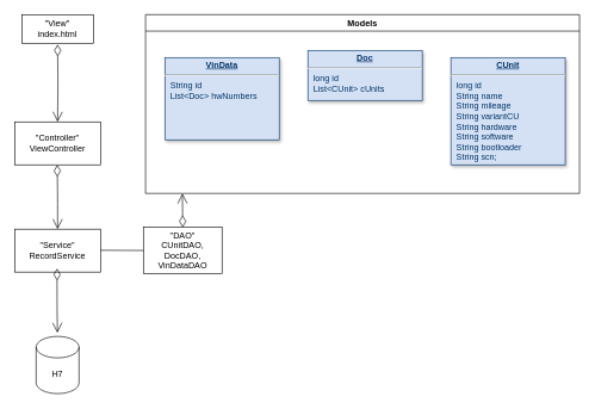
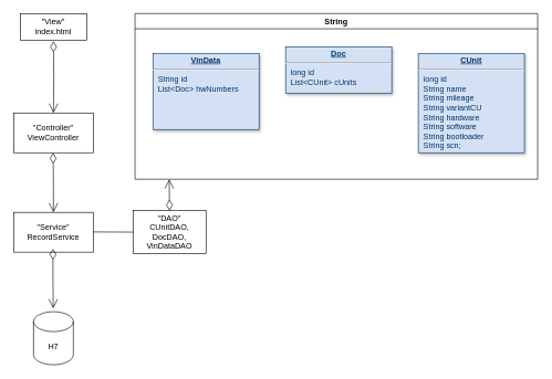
  <mxCell id="0" />
  <mxCell id="1" parent="0" />
  <mxCell id="2" value="" style="endArrow=open;endSize=12;startArrow=diamondThin;startSize=14;startFill=0;edgeStyle=orthogonalEdgeStyle;exitX=0.5;exitY=0;exitDx=0;exitDy=0;" parent="1" source="9" edge="1"><mxGeometry x="1119.36" y="540" as="geometry"><mxPoint x="254.5" y="360" as="sourcePoint" /><mxPoint x="254.5" y="270" as="targetPoint" /></mxGeometry></mxCell>
  <mxCell id="3" value="" style="endArrow=open;endSize=12;startArrow=diamondThin;startSize=14;startFill=0;edgeStyle=orthogonalEdgeStyle" parent="1" edge="1"><mxGeometry x="519.36" y="200" as="geometry"><mxPoint x="79.5" y="230" as="sourcePoint" /><mxPoint x="80" y="320" as="targetPoint" /></mxGeometry></mxCell>
  <mxCell id="4" value="" style="endArrow=open;endSize=12;startArrow=diamondThin;startSize=14;startFill=0;edgeStyle=orthogonalEdgeStyle" parent="1" target="6" edge="1"><mxGeometry x="620" y="340" as="geometry"><mxPoint x="80" y="61.64" as="sourcePoint" /><mxPoint x="80" y="165" as="targetPoint" /></mxGeometry></mxCell>
  <mxCell id="5" value="&quot;View&quot;&lt;br&gt;index.html" style="whiteSpace=wrap;html=1;align=center;" vertex="1" parent="1"><mxGeometry x="30" y="20" width="100" height="40" as="geometry" /></mxCell>
  <mxCell id="6" value="&quot;Controller&quot;&lt;br&gt;ViewController" style="rounded=0;whiteSpace=wrap;html=1;" vertex="1" parent="1"><mxGeometry x="20" y="170" width="120" height="60" as="geometry" /></mxCell>
  <mxCell id="7" value="&quot;Service&quot;&lt;br&gt;RecordService" style="rounded=0;whiteSpace=wrap;html=1;" vertex="1" parent="1"><mxGeometry x="20" y="320" width="120" height="60" as="geometry" /></mxCell>
  <mxCell id="8" value="" style="endArrow=open;endFill=1;endSize=12;html=1;rounded=0;" edge="1" parent="1"><mxGeometry width="160" relative="1" as="geometry"><mxPoint x="140" y="349.5" as="sourcePoint" /><mxPoint x="230" y="350" as="targetPoint" /><Array as="points" /></mxGeometry></mxCell>
  <mxCell id="9" value="&quot;DAO&quot;&lt;br&gt;CUnitDAO,&lt;br&gt;DocDAO,&lt;br&gt;VinDataDAO" style="html=1;whiteSpace=wrap;" vertex="1" parent="1"><mxGeometry x="200" y="317.5" width="110" height="65" as="geometry" /></mxCell>
  <mxCell id="10" value="" style="endArrow=open;endSize=12;startArrow=diamondThin;startSize=14;startFill=0;edgeStyle=orthogonalEdgeStyle" edge="1" parent="1"><mxGeometry x="519.36" y="200" as="geometry"><mxPoint x="79.25" y="375" as="sourcePoint" /><mxPoint x="79.75" y="465" as="targetPoint" /><Array as="points"><mxPoint x="79.75" y="425" /><mxPoint x="80.75" y="425" /></Array></mxGeometry></mxCell>
  <mxCell id="11" value="H7" style="shape=cylinder3;whiteSpace=wrap;html=1;boundedLbl=1;backgroundOutline=1;size=15;" vertex="1" parent="1"><mxGeometry x="50" y="470" width="60" height="80" as="geometry" /></mxCell>
- <mxCell id="12" value="Models" style="swimlane;whiteSpace=wrap;html=1;" vertex="1" parent="1"><mxGeometry x="203" y="20" width="607" height="250" as="geometry" /></mxCell>
+ <mxCell id="12" value="String" style="swimlane;whiteSpace=wrap;html=1;" vertex="1" parent="1"><mxGeometry x="203" y="20" width="607" height="250" as="geometry" /></mxCell>
  <mxCell id="13" value="&lt;p style=&quot;margin: 0px; margin-top: 4px; text-align: center; text-decoration: underline;&quot;&gt;&lt;b&gt;VinData&lt;/b&gt;&lt;/p&gt;&lt;hr&gt;&lt;p style=&quot;margin: 0px; margin-left: 8px;&quot;&gt;String id&lt;/p&gt;&lt;p style=&quot;margin: 0px; margin-left: 8px;&quot;&gt;List&amp;lt;Doc&amp;gt; hwNumbers&lt;/p&gt;" style="verticalAlign=top;align=left;overflow=fill;fontSize=12;fontFamily=Helvetica;html=1;strokeColor=#003366;shadow=1;fillColor=#D4E1F5;fontColor=#003366" parent="12" vertex="1"><mxGeometry x="27" y="60" width="160" height="115" as="geometry" /></mxCell>
  <mxCell id="14" value="&lt;p style=&quot;margin: 0px; margin-top: 4px; text-align: center; text-decoration: underline;&quot;&gt;&lt;b&gt;Doc&lt;/b&gt;&lt;/p&gt;&lt;hr&gt;&lt;p style=&quot;margin: 0px; margin-left: 8px;&quot;&gt;long id&lt;/p&gt;&lt;p style=&quot;margin: 0px; margin-left: 8px;&quot;&gt;List&amp;lt;CUnit&amp;gt; cUnits&lt;/p&gt;&lt;p style=&quot;margin: 0px; margin-left: 8px;&quot;&gt;&lt;br&gt;&lt;/p&gt;" style="verticalAlign=top;align=left;overflow=fill;fontSize=12;fontFamily=Helvetica;html=1;strokeColor=#003366;shadow=1;fillColor=#D4E1F5;fontColor=#003366" parent="12" vertex="1"><mxGeometry x="227" y="50" width="160" height="70" as="geometry" /></mxCell>
  <mxCell id="15" value="&lt;p style=&quot;margin: 0px; margin-top: 4px; text-align: center; text-decoration: underline;&quot;&gt;&lt;b&gt;CUnit&lt;/b&gt;&lt;/p&gt;&lt;hr&gt;&lt;p style=&quot;margin: 0px; margin-left: 8px;&quot;&gt;long id&lt;/p&gt;&lt;p style=&quot;margin: 0px; margin-left: 8px;&quot;&gt;String name&lt;/p&gt;&lt;p style=&quot;margin: 0px; margin-left: 8px;&quot;&gt;String mileage&lt;/p&gt;&lt;p style=&quot;margin: 0px; margin-left: 8px;&quot;&gt;String variantCU&lt;/p&gt;&lt;p style=&quot;margin: 0px; margin-left: 8px;&quot;&gt;String hardware&lt;/p&gt;&lt;p style=&quot;margin: 0px; margin-left: 8px;&quot;&gt;String software&lt;/p&gt;&lt;p style=&quot;margin: 0px; margin-left: 8px;&quot;&gt;String bootloader&lt;/p&gt;&lt;p style=&quot;margin: 0px; margin-left: 8px;&quot;&gt;String scn;&lt;/p&gt;" style="verticalAlign=top;align=left;overflow=fill;fontSize=12;fontFamily=Helvetica;html=1;strokeColor=#003366;shadow=1;fillColor=#D4E1F5;fontColor=#003366" parent="12" vertex="1"><mxGeometry x="427" y="60" width="160" height="150" as="geometry" /></mxCell>
